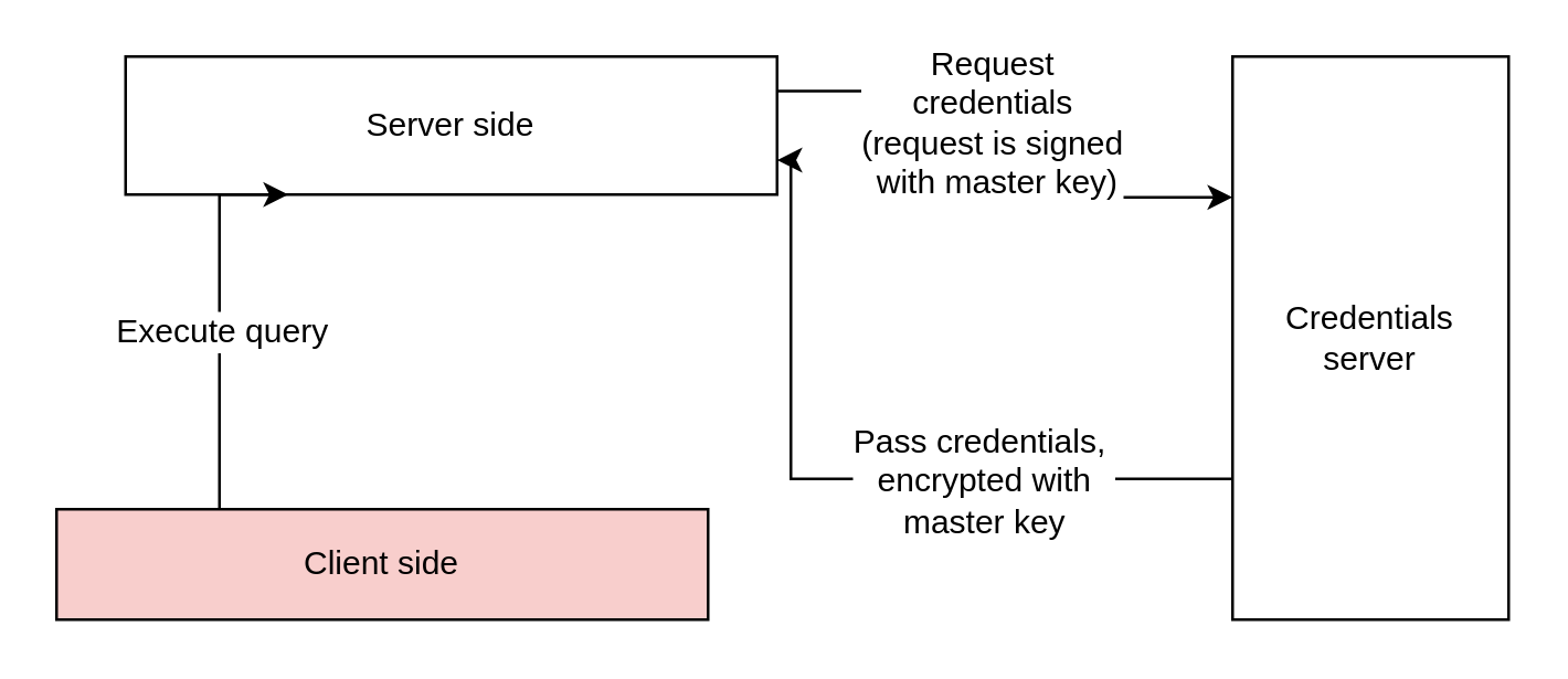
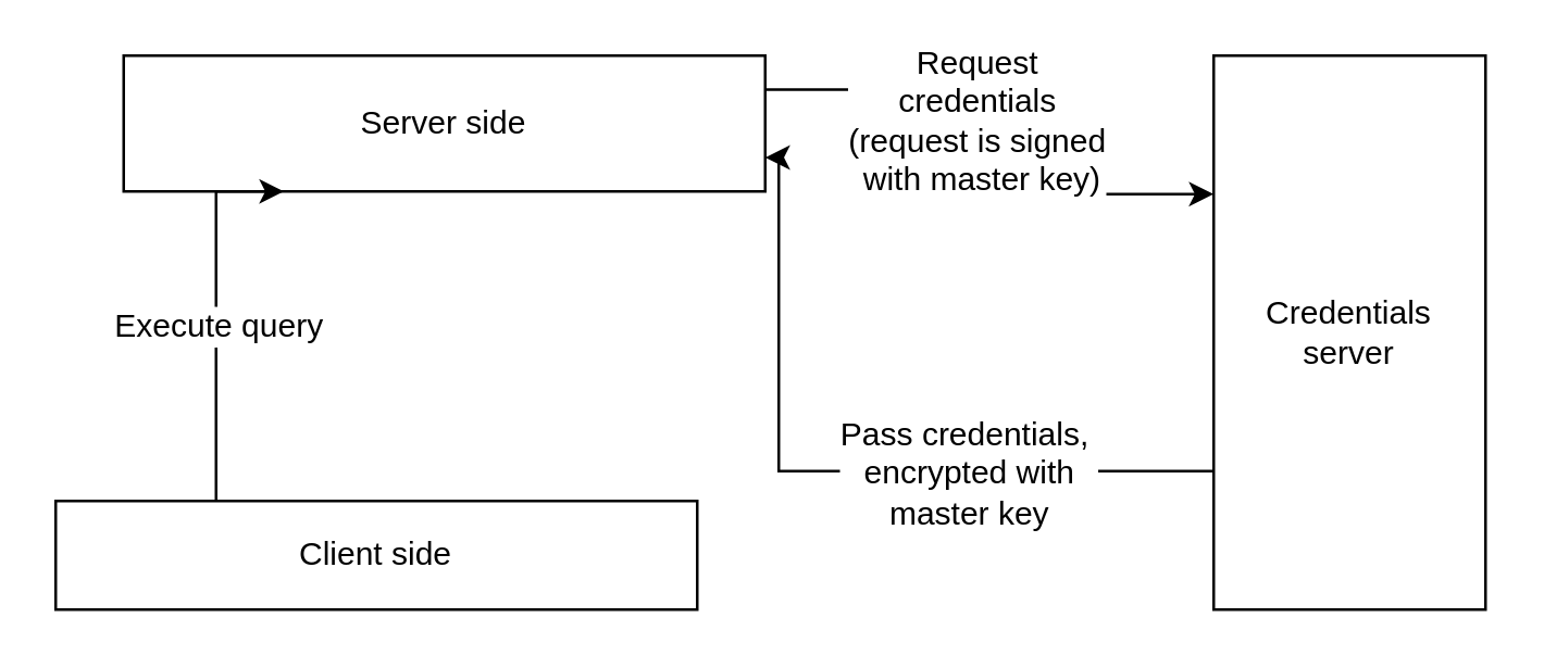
  <mxCell id="0" />
  <mxCell id="1" parent="0" />
  <mxCell id="2" style="edgeStyle=orthogonalEdgeStyle;rounded=0;orthogonalLoop=1;jettySize=auto;html=1;exitX=1;exitY=0.25;exitDx=0;exitDy=0;entryX=0;entryY=0.25;entryDx=0;entryDy=0;" edge="1" parent="1" source="4" target="10"><mxGeometry relative="1" as="geometry" /></mxCell>
  <mxCell id="3" value="Request &lt;br&gt;credentials&lt;br&gt;(request is signed&lt;br&gt;&amp;nbsp;with master key)" style="text;html=1;align=center;verticalAlign=middle;resizable=0;points=[];;labelBackgroundColor=#ffffff;" vertex="1" connectable="0" parent="2"><mxGeometry x="-0.184" y="-2" relative="1" as="geometry"><mxPoint x="-3" y="10" as="offset" /></mxGeometry></mxCell>
  <mxCell id="4" value="Server side" style="rounded=0;whiteSpace=wrap;html=1;" vertex="1" parent="1"><mxGeometry x="45" y="20" width="236" height="50" as="geometry" /></mxCell>
  <mxCell id="5" style="edgeStyle=orthogonalEdgeStyle;rounded=0;orthogonalLoop=1;jettySize=auto;html=1;exitX=0.25;exitY=0;exitDx=0;exitDy=0;entryX=0.25;entryY=1;entryDx=0;entryDy=0;" edge="1" source="7" target="4" parent="1"><mxGeometry relative="1" as="geometry"><Array as="points"><mxPoint x="79" y="115" /><mxPoint x="79" y="115" /></Array></mxGeometry></mxCell>
  <mxCell id="6" value="Execute query" style="text;html=1;align=center;verticalAlign=middle;resizable=0;points=[];;labelBackgroundColor=#ffffff;" vertex="1" connectable="0" parent="5"><mxGeometry x="-0.336" y="2" relative="1" as="geometry"><mxPoint x="3" y="-19" as="offset" /></mxGeometry></mxCell>
- <mxCell id="7" value="Client side" style="rounded=0;whiteSpace=wrap;html=1;fillColor=#f8cecc;" vertex="1" parent="1"><mxGeometry x="20" y="184" width="236" height="40" as="geometry" /></mxCell>
+ <mxCell id="7" value="Client side" style="rounded=0;whiteSpace=wrap;html=1;" vertex="1" parent="1"><mxGeometry x="20" y="184" width="236" height="40" as="geometry" /></mxCell>
  <mxCell id="8" style="edgeStyle=orthogonalEdgeStyle;rounded=0;orthogonalLoop=1;jettySize=auto;html=1;exitX=0;exitY=0.75;exitDx=0;exitDy=0;entryX=1;entryY=0.75;entryDx=0;entryDy=0;" edge="1" parent="1" source="10" target="4"><mxGeometry relative="1" as="geometry"><Array as="points"><mxPoint x="286" y="173" /><mxPoint x="286" y="58" /></Array></mxGeometry></mxCell>
  <mxCell id="9" value="Pass credentials,&amp;nbsp;&lt;br&gt;encrypted with&lt;br&gt;master key" style="text;html=1;align=center;verticalAlign=middle;resizable=0;points=[];;labelBackgroundColor=#ffffff;" vertex="1" connectable="0" parent="8"><mxGeometry x="-0.351" relative="1" as="geometry"><mxPoint as="offset" /></mxGeometry></mxCell>
  <mxCell id="10" value="Credentials&lt;br&gt;server" style="rounded=0;whiteSpace=wrap;html=1;" vertex="1" parent="1"><mxGeometry x="446" y="20" width="100" height="204" as="geometry" /></mxCell>
